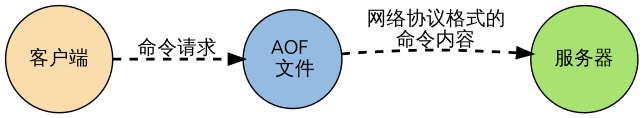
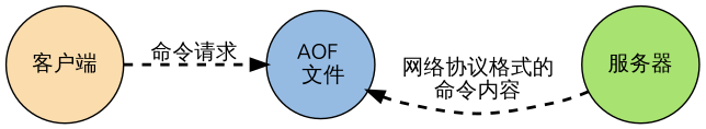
  digraph {
    fontname=Ubuntu
    rankdir=LR
    node [fontname=Ubuntu shape=circle style=filled]
    edge [fontname=Ubuntu style="dashed, bold"]
    n1 [fillcolor="#FADCAD" label="客户端"]
    n2 [fillcolor="#95BBE3" label="AOF \n 文件"]
    n3 [fillcolor="#A8E270" label="服务器"]
    n1 -> n2 [label="命令请求"]
-   n2 -> n3 [label="网络协议格式的\n命令内容"]
+   n3 -> n2 [label="网络协议格式的\n命令内容"]
  }
